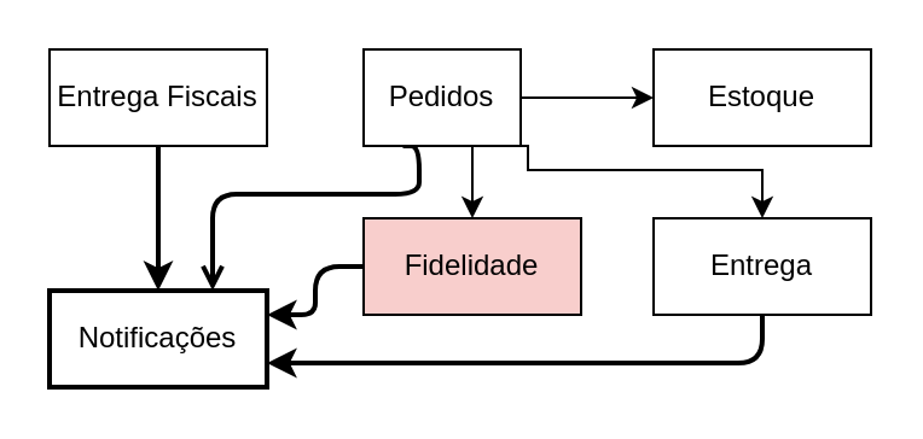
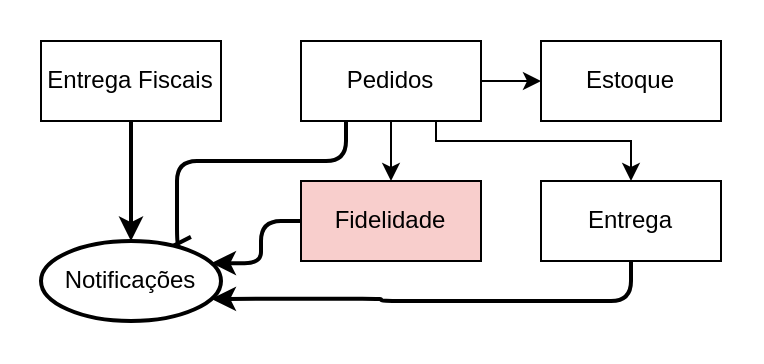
  <mxCell id="0" />
  <mxCell id="1" parent="0" />
  <mxCell id="2" style="edgeStyle=orthogonalEdgeStyle;rounded=0;orthogonalLoop=1;jettySize=auto;html=1;exitX=0.5;exitY=1;exitDx=0;exitDy=0;entryX=0.5;entryY=0;entryDx=0;entryDy=0;strokeWidth=2;" edge="1" parent="1" source="3" target="14"><mxGeometry relative="1" as="geometry" /></mxCell>
  <mxCell id="3" value="Entrega Fiscais" style="rounded=0;whiteSpace=wrap;html=1;" vertex="1" parent="1"><mxGeometry x="20" y="20" width="90" height="40" as="geometry" /></mxCell>
  <mxCell id="4" style="edgeStyle=orthogonalEdgeStyle;rounded=1;orthogonalLoop=1;jettySize=auto;html=1;exitX=0.25;exitY=1;exitDx=0;exitDy=0;entryX=0.75;entryY=0;entryDx=0;entryDy=0;strokeWidth=2;endArrow=open;" edge="1" parent="1" source="8" target="14"><mxGeometry relative="1" as="geometry"><Array as="points"><mxPoint x="173" y="80" /><mxPoint x="88" y="80" /></Array></mxGeometry></mxCell>
  <mxCell id="5" style="edgeStyle=orthogonalEdgeStyle;rounded=0;orthogonalLoop=1;jettySize=auto;html=1;exitX=0.5;exitY=1;exitDx=0;exitDy=0;entryX=0.5;entryY=0;entryDx=0;entryDy=0;" edge="1" parent="1" source="8" target="11"><mxGeometry relative="1" as="geometry" /></mxCell>
  <mxCell id="6" style="edgeStyle=orthogonalEdgeStyle;rounded=0;orthogonalLoop=1;jettySize=auto;html=1;exitX=0.75;exitY=1;exitDx=0;exitDy=0;entryX=0.5;entryY=0;entryDx=0;entryDy=0;" edge="1" parent="1" source="8" target="13"><mxGeometry relative="1" as="geometry"><Array as="points"><mxPoint x="218" y="70" /><mxPoint x="315" y="70" /></Array></mxGeometry></mxCell>
  <mxCell id="7" style="edgeStyle=orthogonalEdgeStyle;rounded=0;orthogonalLoop=1;jettySize=auto;html=1;exitX=1;exitY=0.5;exitDx=0;exitDy=0;entryX=0;entryY=0.5;entryDx=0;entryDy=0;" edge="1" parent="1" source="8" target="9"><mxGeometry relative="1" as="geometry" /></mxCell>
- <mxCell id="8" value="Pedidos" style="rounded=0;whiteSpace=wrap;html=1;" vertex="1" parent="1"><mxGeometry x="150" y="20" width="65" height="40" as="geometry" /></mxCell>
+ <mxCell id="8" value="Pedidos" style="rounded=0;whiteSpace=wrap;html=1;" vertex="1" parent="1"><mxGeometry x="150" y="20" width="90" height="40" as="geometry" /></mxCell>
  <mxCell id="9" value="Estoque" style="rounded=0;whiteSpace=wrap;html=1;" vertex="1" parent="1"><mxGeometry x="270" y="20" width="90" height="40" as="geometry" /></mxCell>
  <mxCell id="10" style="edgeStyle=orthogonalEdgeStyle;rounded=1;orthogonalLoop=1;jettySize=auto;html=1;exitX=0;exitY=0.5;exitDx=0;exitDy=0;entryX=1;entryY=0.25;entryDx=0;entryDy=0;strokeWidth=2;" edge="1" parent="1" source="11" target="14"><mxGeometry relative="1" as="geometry" /></mxCell>
  <mxCell id="11" value="Fidelidade" style="rounded=0;whiteSpace=wrap;html=1;fillColor=#f8cecc;" vertex="1" parent="1"><mxGeometry x="150" y="90" width="90" height="40" as="geometry" /></mxCell>
  <mxCell id="12" style="edgeStyle=orthogonalEdgeStyle;rounded=1;orthogonalLoop=1;jettySize=auto;html=1;exitX=0.5;exitY=1;exitDx=0;exitDy=0;entryX=1;entryY=0.75;entryDx=0;entryDy=0;strokeWidth=2;" edge="1" parent="1" source="13" target="14"><mxGeometry relative="1" as="geometry" /></mxCell>
  <mxCell id="13" value="Entrega" style="rounded=0;whiteSpace=wrap;html=1;" vertex="1" parent="1"><mxGeometry x="270" y="90" width="90" height="40" as="geometry" /></mxCell>
- <mxCell id="14" value="Notificações" style="rounded=0;whiteSpace=wrap;html=1;strokeWidth=2;" vertex="1" parent="1"><mxGeometry x="20" y="120" width="90" height="40" as="geometry" /></mxCell>
+ <mxCell id="14" value="Notificações" style="ellipse;whiteSpace=wrap;html=1;strokeWidth=2;" vertex="1" parent="1"><mxGeometry x="20" y="120" width="90" height="40" as="geometry" /></mxCell>
